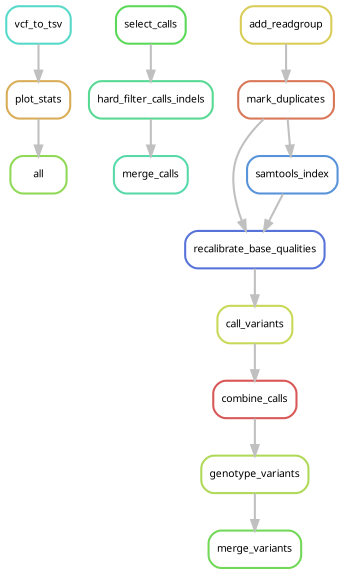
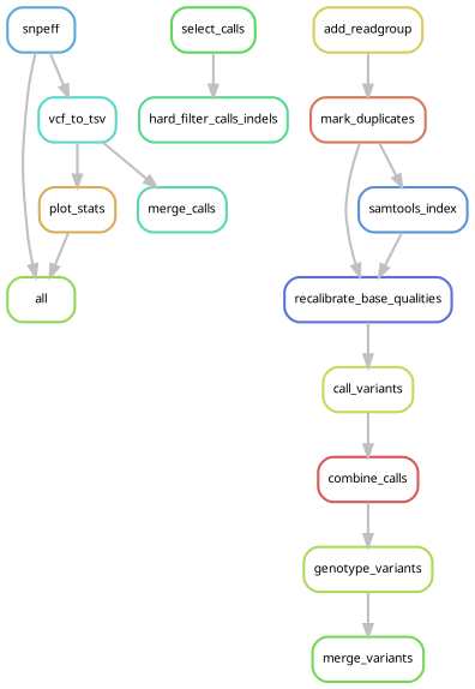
  digraph {
    bgcolor=white
    node [fontname=sans fontsize=10 penwidth=2 shape=box style=rounded]
    edge [color=grey penwidth=2]
    n1 [color="0.26 0.6 0.85" label=all]
+   n2 [color="0.56 0.6 0.85" label=snpeff]
    n3 [color="0.48 0.6 0.85" label=vcf_to_tsv]
    n4 [color="0.11 0.6 0.85" label=plot_stats]
    n5 [color="0.44 0.6 0.85" label=merge_calls]
    n6 [color="0.41 0.6 0.85" label=hard_filter_calls_indels]
    n7 [color="0.33 0.6 0.85" label=select_calls]
    n8 [color="0.30 0.6 0.85" label=merge_variants]
    n9 [color="0.22 0.6 0.85" label=genotype_variants]
    n10 [color="0.00 0.6 0.85" label=combine_calls]
    n11 [color="0.19 0.6 0.85" label=call_variants]
    n12 [color="0.63 0.6 0.85" label=recalibrate_base_qualities]
    n13 [color="0.04 0.6 0.85" label=mark_duplicates]
    n14 [color="0.59 0.6 0.85" label=samtools_index]
    n15 [color="0.15 0.6 0.85" label=add_readgroup]
+   n2 -> n1
+   n2 -> n3
    n3 -> n4
    n4 -> n1
-   n6 -> n5
+   n3 -> n5
    n7 -> n6
    n9 -> n8
    n10 -> n9
    n11 -> n10
    n12 -> n11
    n13 -> n12
    n13 -> n14
    n14 -> n12
    n15 -> n13
  }
